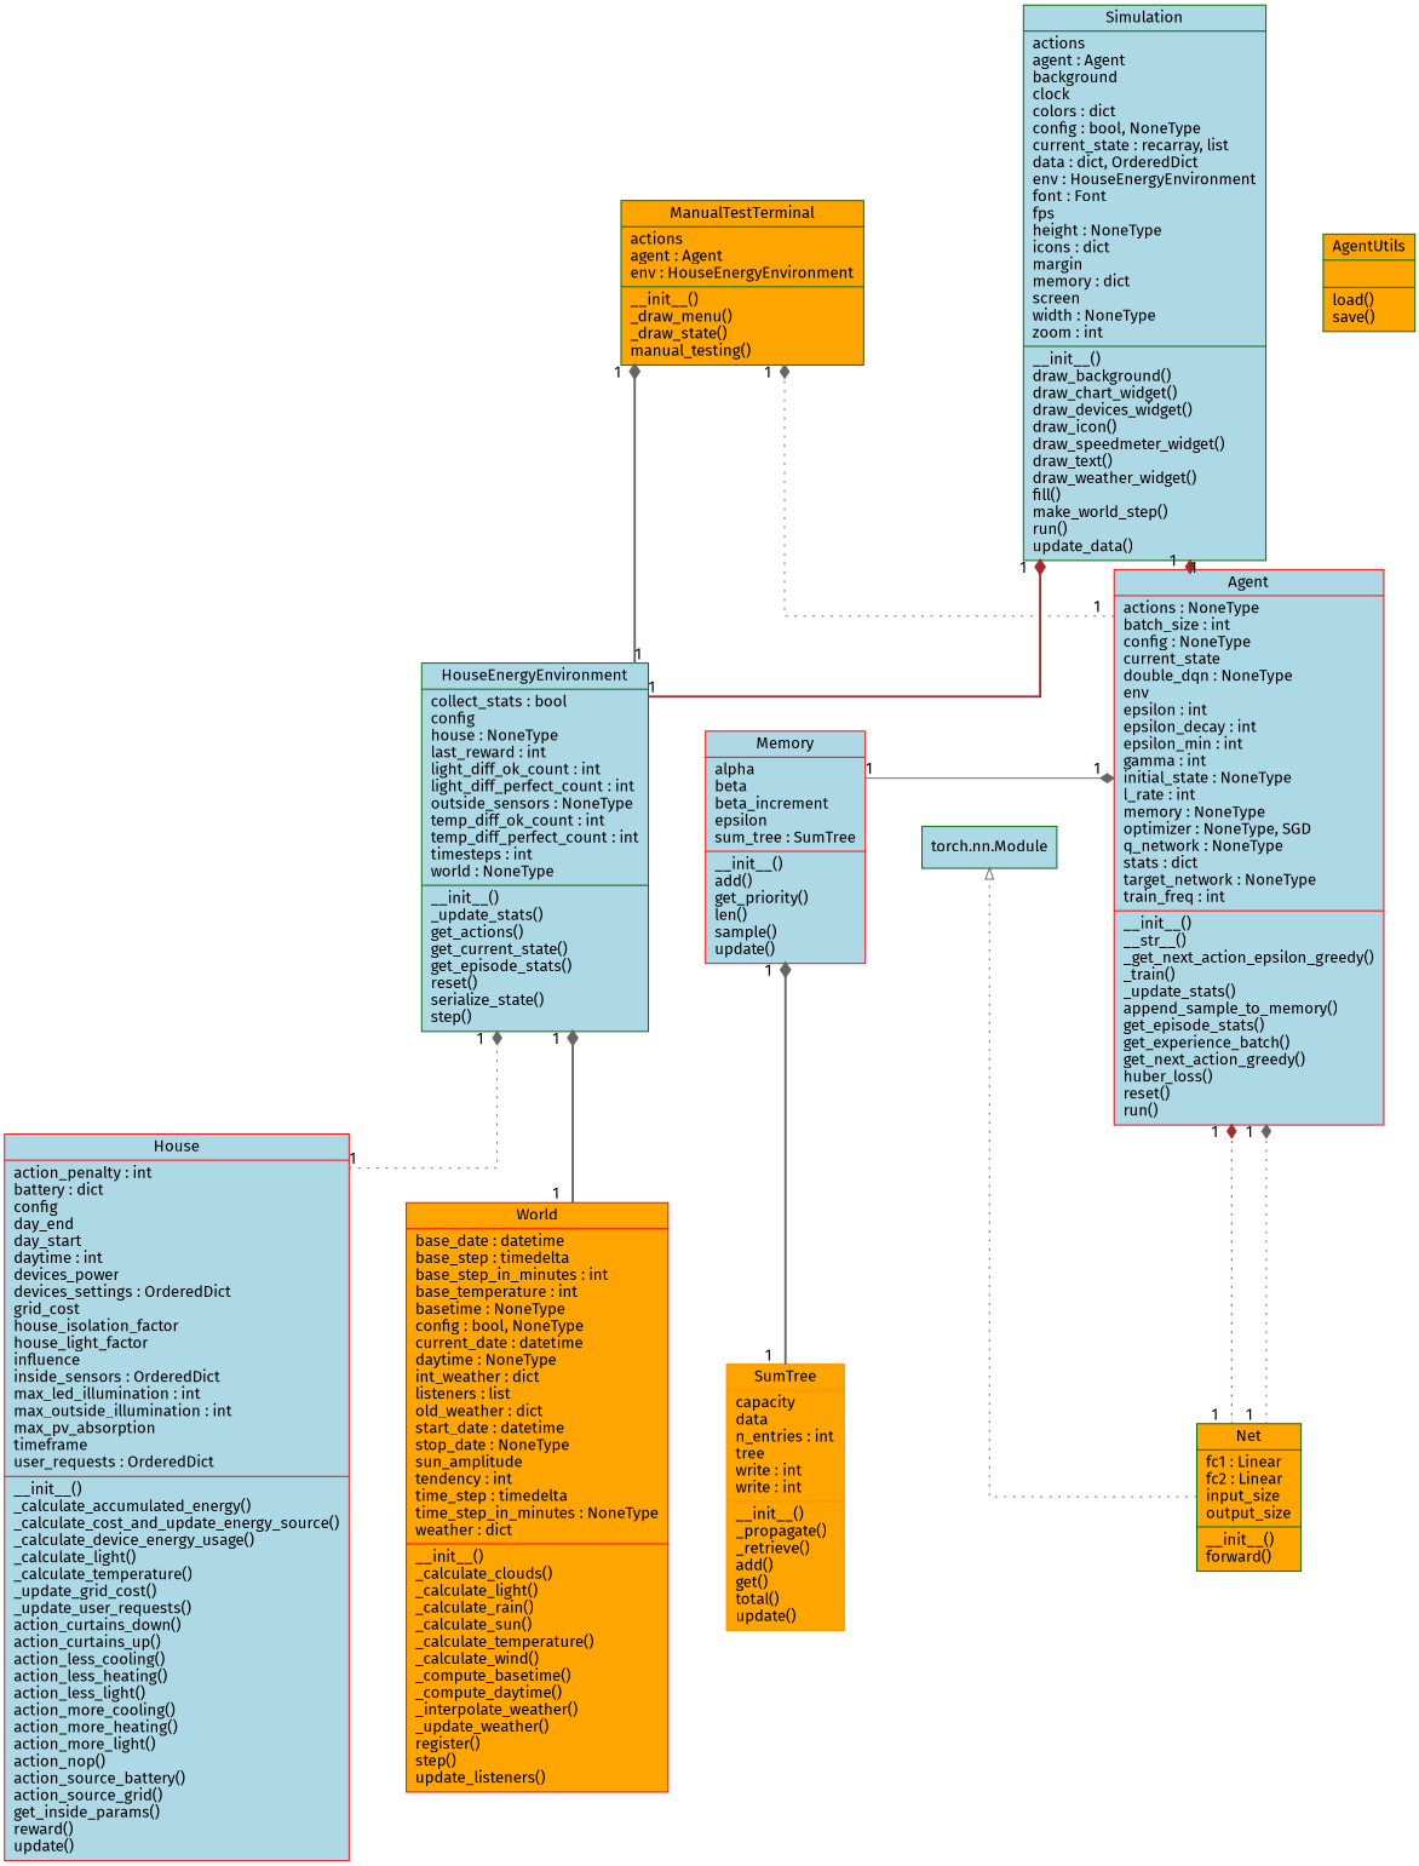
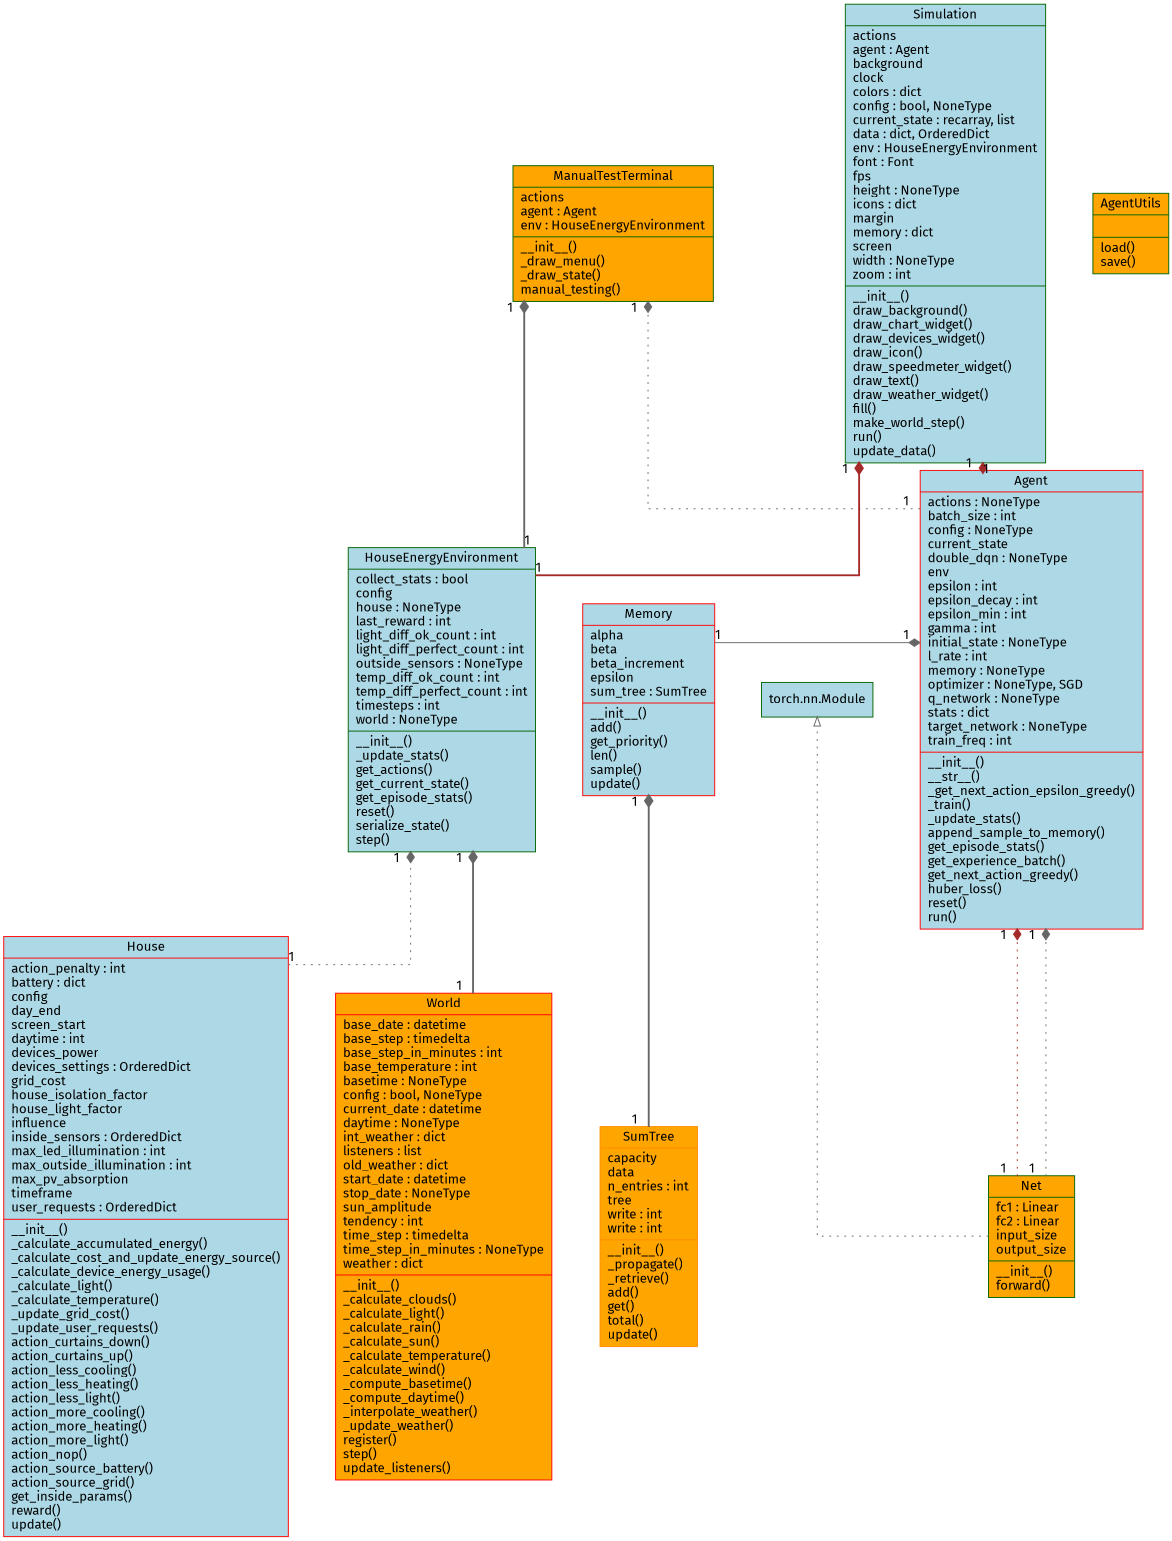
  digraph {
    fontname="Fira Sans"
    nodesep=0.7
    rankdir=BT
    ranksep=0
    splines=ortho
    node [color=darkgreen fillcolor=lightblue fontname="Fira Sans" shape=record style=filled]
    edge [arrowhead=diamond color=gray40 fontname="Fira Sans" headlabel="1   " style=dotted taillabel="1   " arrowtail=none]
    n1 [fillcolor=orange label="{ManualTestTerminal|actions\lagent : Agent\lenv : HouseEnergyEnvironment\l|__init__()\l_draw_menu()\l_draw_state()\lmanual_testing()\l}"]
    n2 [fillcolor=orange label="{AgentUtils|\l|load()\lsave()\l}"]
-   n3 [color=red label="{House|action_penalty : int\lbattery : dict\lconfig\lday_end\lday_start\ldaytime : int\ldevices_power\ldevices_settings : OrderedDict\lgrid_cost\lhouse_isolation_factor\lhouse_light_factor\linfluence\linside_sensors : OrderedDict\lmax_led_illumination : int\lmax_outside_illumination : int\lmax_pv_absorption\ltimeframe\luser_requests : OrderedDict\l|__init__()\l_calculate_accumulated_energy()\l_calculate_cost_and_update_energy_source()\l_calculate_device_energy_usage()\l_calculate_light()\l_calculate_temperature()\l_update_grid_cost()\l_update_user_requests()\laction_curtains_down()\laction_curtains_up()\laction_less_cooling()\laction_less_heating()\laction_less_light()\laction_more_cooling()\laction_more_heating()\laction_more_light()\laction_nop()\laction_source_battery()\laction_source_grid()\lget_inside_params()\lreward()\lupdate()\l}"]
+   n3 [color=red label="{House|action_penalty : int\lbattery : dict\lconfig\lday_end\lscreen_start\ldaytime : int\ldevices_power\ldevices_settings : OrderedDict\lgrid_cost\lhouse_isolation_factor\lhouse_light_factor\linfluence\linside_sensors : OrderedDict\lmax_led_illumination : int\lmax_outside_illumination : int\lmax_pv_absorption\ltimeframe\luser_requests : OrderedDict\l|__init__()\l_calculate_accumulated_energy()\l_calculate_cost_and_update_energy_source()\l_calculate_device_energy_usage()\l_calculate_light()\l_calculate_temperature()\l_update_grid_cost()\l_update_user_requests()\laction_curtains_down()\laction_curtains_up()\laction_less_cooling()\laction_less_heating()\laction_less_light()\laction_more_cooling()\laction_more_heating()\laction_more_light()\laction_nop()\laction_source_battery()\laction_source_grid()\lget_inside_params()\lreward()\lupdate()\l}"]
    n4 [color=red fillcolor=orange label="{World|base_date : datetime\lbase_step : timedelta\lbase_step_in_minutes : int\lbase_temperature : int\lbasetime : NoneType\lconfig : bool, NoneType\lcurrent_date : datetime\ldaytime : NoneType\lint_weather : dict\llisteners : list\lold_weather : dict\lstart_date : datetime\lstop_date : NoneType\lsun_amplitude\ltendency : int\ltime_step : timedelta\ltime_step_in_minutes : NoneType\lweather : dict\l|__init__()\l_calculate_clouds()\l_calculate_light()\l_calculate_rain()\l_calculate_sun()\l_calculate_temperature()\l_calculate_wind()\l_compute_basetime()\l_compute_daytime()\l_interpolate_weather()\l_update_weather()\lregister()\lstep()\lupdate_listeners()\l}"]
    n5 [color=red label="{Agent|actions : NoneType\lbatch_size : int\lconfig : NoneType\lcurrent_state\ldouble_dqn : NoneType\lenv\lepsilon : int\lepsilon_decay : int\lepsilon_min : int\lgamma : int\linitial_state : NoneType\ll_rate : int\lmemory : NoneType\loptimizer : NoneType, SGD\lq_network : NoneType\lstats : dict\ltarget_network : NoneType\ltrain_freq : int\l|__init__()\l__str__()\l_get_next_action_epsilon_greedy()\l_train()\l_update_stats()\lappend_sample_to_memory()\lget_episode_stats()\lget_experience_batch()\lget_next_action_greedy()\lhuber_loss()\lreset()\lrun()\l}"]
    n6 [color=red label="{Memory|alpha\lbeta\lbeta_increment\lepsilon\lsum_tree : SumTree\l|__init__()\ladd()\lget_priority()\llen()\lsample()\lupdate()\l}"]
    n7 [label="{Simulation|actions\lagent : Agent\lbackground\lclock\lcolors : dict\lconfig : bool, NoneType\lcurrent_state : recarray, list\ldata : dict, OrderedDict\lenv : HouseEnergyEnvironment\lfont : Font\lfps\lheight : NoneType\licons : dict\lmargin\lmemory : dict\lscreen\lwidth : NoneType\lzoom : int\l|__init__()\ldraw_background()\ldraw_chart_widget()\ldraw_devices_widget()\ldraw_icon()\ldraw_speedmeter_widget()\ldraw_text()\ldraw_weather_widget()\lfill()\lmake_world_step()\lrun()\lupdate_data()\l}"]
    n8 [label="{HouseEnergyEnvironment|collect_stats : bool\lconfig\lhouse : NoneType\llast_reward : int\llight_diff_ok_count : int\llight_diff_perfect_count : int\loutside_sensors : NoneType\ltemp_diff_ok_count : int\ltemp_diff_perfect_count : int\ltimesteps : int\lworld : NoneType\l|__init__()\l_update_stats()\lget_actions()\lget_current_state()\lget_episode_stats()\lreset()\lserialize_state()\lstep()\l}"]
    n9 [fillcolor=orange label="{Net|fc1 : Linear\lfc2 : Linear\linput_size\loutput_size\l|__init__()\lforward()\l}"]
    n10 [label="{torch.nn.Module}"]
    n11 [color=darkorange fillcolor=orange label="{SumTree|capacity\ldata\ln_entries : int\ltree\lwrite : int\lwrite : int\l|__init__()\l_propagate()\l_retrieve()\ladd()\lget()\ltotal()\lupdate()\l}"]
    subgraph sub_1 {
      n7
      n8
      n9
      n10
      n11
      subgraph sub_2 {
        rank=same
        n1
        n2
      }
      subgraph sub_3 {
        rank=same
        n3
        n4
      }
      subgraph sub_4 {
        rank=same
        n5
        n6
      }
    }
    n3 -> n8 [arrowtail=""]
    n4 -> n8 [style=bold arrowtail=""]
    n5 -> n1
    n5 -> n7 [color=brown style=solid]
    n6 -> n5 [style=solid]
    n8 -> n1 [style=bold]
    n8 -> n7 [color=brown style=bold]
    n9 -> n5 [color=brown]
    n9 -> n5
    n9 -> n10 [arrowhead=empty headlabel="" taillabel="" arrowtail=""]
    n11 -> n6 [style=bold]
  }
